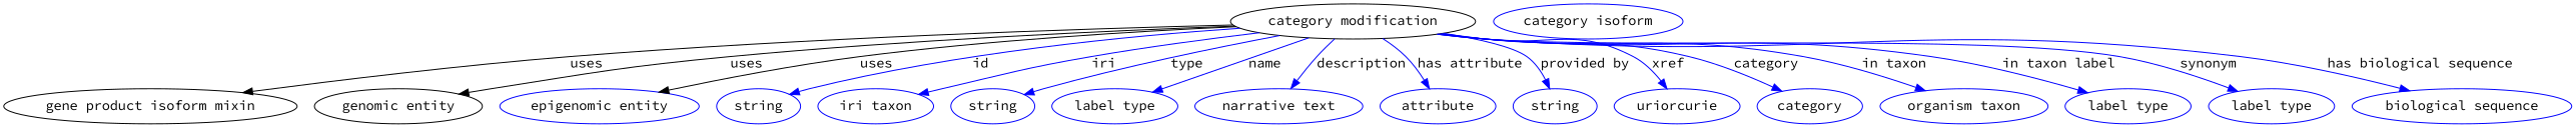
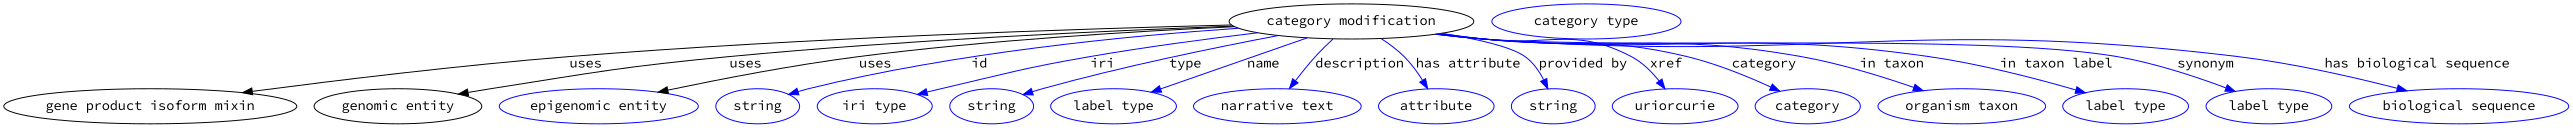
  digraph {
    fontname="Source Code Pro"
    node [fontname="Source Code Pro" color=blue]
    edge [fontname="Source Code Pro" color=blue style=solid]
    n1 [height=0.5 label="category modification" width=3.4844 color=""]
    "gene product isoform mixin" [height=0.5 width=3.8635 color=""]
    "genomic entity" [height=0.5 width=2.2206 color=""]
    "epigenomic entity" [height=0.5 width=2.6178]
    n5 [height=0.5 label=string width=1.0652]
-   n6 [height=0.5 label="iri taxon" width=1.2277]
+   n6 [height=0.5 label="iri type" width=1.2277]
    n7 [height=0.5 label=string width=1.0652]
    n8 [height=0.5 label="label type" width=1.5707]
    n9 [height=0.5 label="narrative text" width=2.0943]
    n10 [height=0.5 label=attribute width=1.4443]
    n11 [height=0.5 label=string width=1.0652]
    n12 [height=0.5 label=uriorcurie width=1.5887]
    category [height=0.5 width=1.4263]
    n14 [height=0.5 label="organism taxon" width=2.3109]
    n15 [height=0.5 label="label type" width=1.5707]
    n16 [height=0.5 label="label type" width=1.5707]
    n17 [height=0.5 label="biological sequence" width=2.8164]
-   n18 [height=0.5 label="category isoform" width=2.0762]
+   n18 [height=0.5 label="category type" width=2.0762]
    n1 -> "gene product isoform mixin" [label=uses color="" style=""]
    n1 -> "genomic entity" [label=uses color="" style=""]
    n1 -> "epigenomic entity" [label=uses color="" style=""]
    n1 -> n5 [label=id]
    n1 -> n6 [label=iri]
    n1 -> n7 [label=type]
    n1 -> n8 [label=name]
    n1 -> n9 [label=description]
    n1 -> n10 [label="has attribute"]
    n1 -> n11 [label="provided by"]
    n1 -> n12 [label=xref]
    n1 -> category [label=category]
    n1 -> n14 [label="in taxon"]
    n1 -> n15 [label="in taxon label"]
    n1 -> n16 [label=synonym]
    n1 -> n17 [label="has biological sequence"]
  }
